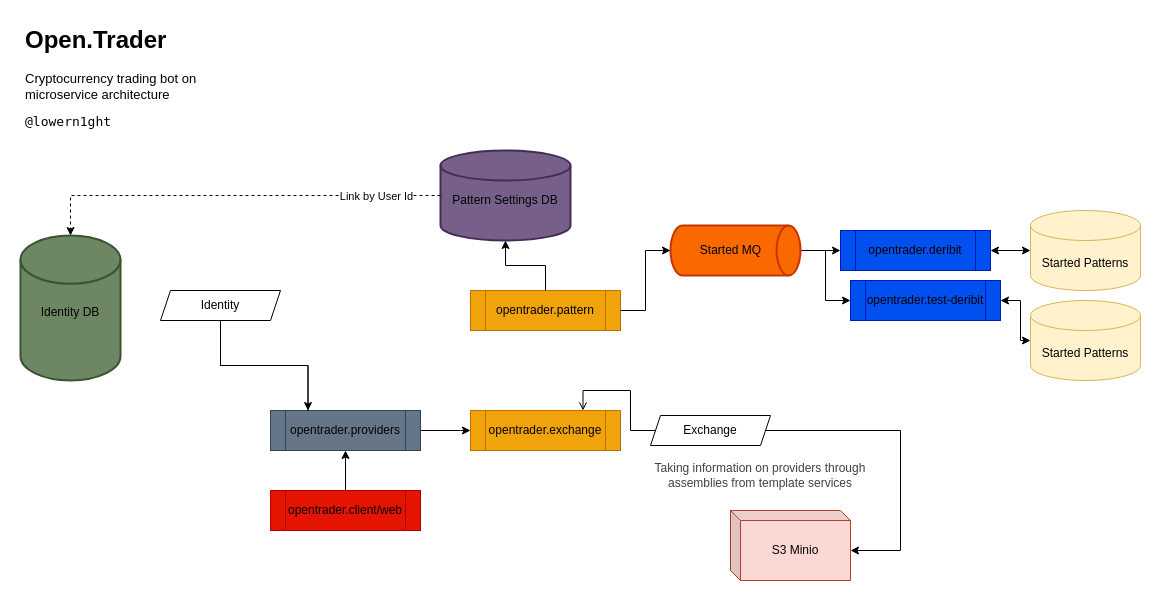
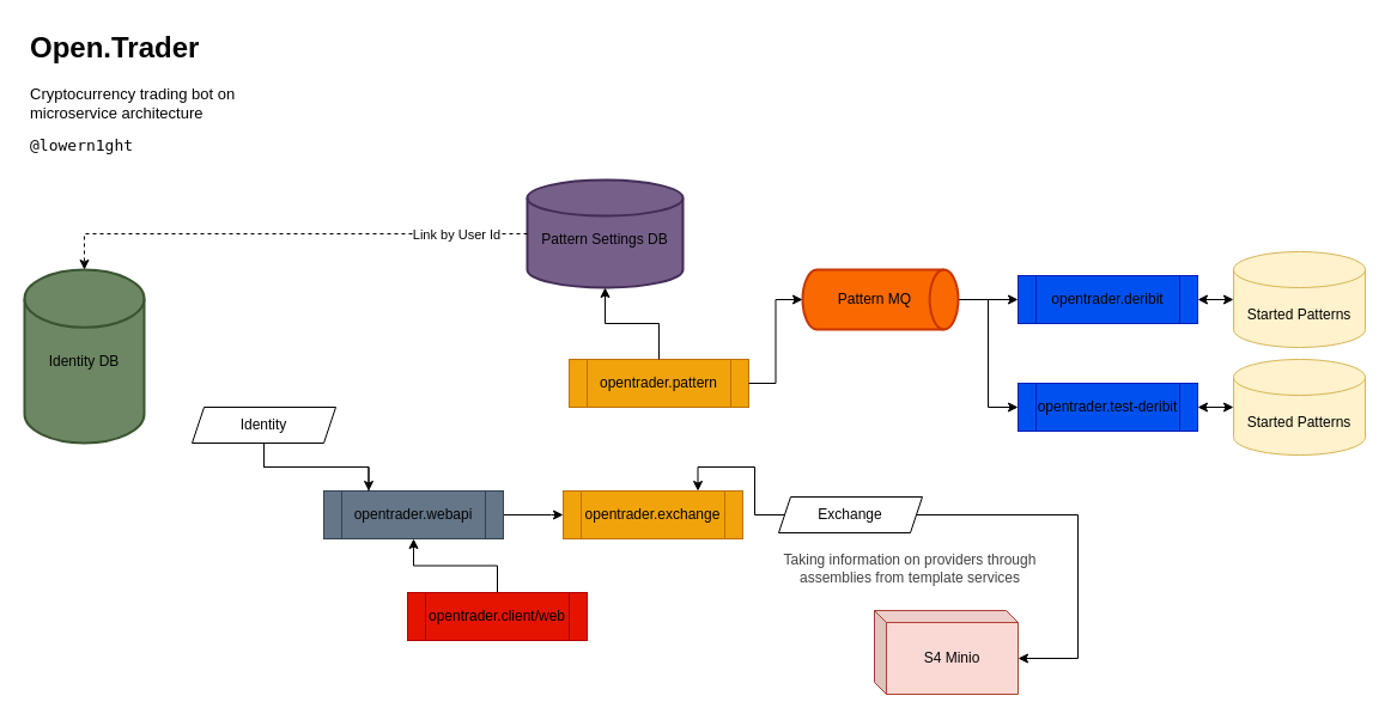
  <mxCell id="0" />
  <mxCell id="1" parent="0" />
  <mxCell id="2" style="edgeStyle=orthogonalEdgeStyle;rounded=0;orthogonalLoop=1;jettySize=auto;html=1;entryX=0.5;entryY=1;entryDx=0;entryDy=0;fontColor=#030303;" parent="1" source="3" target="5" edge="1"><mxGeometry relative="1" as="geometry" /></mxCell>
- <mxCell id="3" value="opentrader.client/web" style="shape=process;whiteSpace=wrap;html=1;backgroundOutline=1;fillColor=#e51400;strokeColor=#B20000;fontColor=#030303;" parent="1" vertex="1"><mxGeometry x="270" y="490" width="150" height="40" as="geometry" /></mxCell>
+ <mxCell id="3" value="opentrader.client/web" style="shape=process;whiteSpace=wrap;html=1;backgroundOutline=1;fillColor=#e51400;strokeColor=#B20000;fontColor=#030303;" parent="1" vertex="1"><mxGeometry x="340" y="495" width="150" height="40" as="geometry" /></mxCell>
  <mxCell id="4" style="edgeStyle=orthogonalEdgeStyle;rounded=0;orthogonalLoop=1;jettySize=auto;html=1;entryX=0;entryY=0.5;entryDx=0;entryDy=0;fontColor=#030303;" parent="1" target="11" edge="1"><mxGeometry relative="1" as="geometry"><mxPoint x="380" y="430" as="sourcePoint" /><Array as="points"><mxPoint x="460" y="430" /><mxPoint x="460" y="430" /></Array></mxGeometry></mxCell>
- <mxCell id="5" value="opentrader.providers" style="shape=process;whiteSpace=wrap;html=1;backgroundOutline=1;fillColor=#647687;strokeColor=#314354;fontColor=#030303;" parent="1" vertex="1"><mxGeometry x="270" y="410" width="150" height="40" as="geometry" /></mxCell>
+ <mxCell id="5" value="opentrader.webapi" style="shape=process;whiteSpace=wrap;html=1;backgroundOutline=1;fillColor=#647687;strokeColor=#314354;fontColor=#030303;" parent="1" vertex="1"><mxGeometry x="270" y="410" width="150" height="40" as="geometry" /></mxCell>
  <mxCell id="6" style="edgeStyle=orthogonalEdgeStyle;rounded=0;orthogonalLoop=1;jettySize=auto;html=1;entryX=0.25;entryY=0;entryDx=0;entryDy=0;fontColor=#030303;" parent="1" source="8" target="5" edge="1"><mxGeometry relative="1" as="geometry" /></mxCell>
  <mxCell id="7" style="edgeStyle=orthogonalEdgeStyle;rounded=0;orthogonalLoop=1;jettySize=auto;html=1;entryX=0.25;entryY=0;entryDx=0;entryDy=0;startArrow=none;startFill=0;endArrow=none;endFill=0;fontColor=#030303;" parent="1" source="8" target="5" edge="1"><mxGeometry relative="1" as="geometry" /></mxCell>
- <mxCell id="8" value="Identity" style="shape=parallelogram;perimeter=parallelogramPerimeter;whiteSpace=wrap;html=1;fixedSize=1;size=10;fontColor=#030303;" parent="1" vertex="1"><mxGeometry x="160" y="290" width="120" height="30" as="geometry" /></mxCell>
- <mxCell id="9" style="edgeStyle=orthogonalEdgeStyle;rounded=0;orthogonalLoop=1;jettySize=auto;html=1;entryX=0.75;entryY=0;entryDx=0;entryDy=0;fontColor=#030303;endArrow=open;" parent="1" source="10" target="11" edge="1"><mxGeometry relative="1" as="geometry" /></mxCell>
+ <mxCell id="8" value="Identity" style="shape=parallelogram;perimeter=parallelogramPerimeter;whiteSpace=wrap;html=1;fixedSize=1;size=10;fontColor=#030303;" parent="1" vertex="1"><mxGeometry x="160" y="340" width="120" height="30" as="geometry" /></mxCell>
+ <mxCell id="9" style="edgeStyle=orthogonalEdgeStyle;rounded=0;orthogonalLoop=1;jettySize=auto;html=1;entryX=0.75;entryY=0;entryDx=0;entryDy=0;fontColor=#030303;" parent="1" source="10" target="11" edge="1"><mxGeometry relative="1" as="geometry" /></mxCell>
  <mxCell id="10" value="Exchange" style="shape=parallelogram;perimeter=parallelogramPerimeter;whiteSpace=wrap;html=1;fixedSize=1;size=10;fontColor=#030303;" parent="1" vertex="1"><mxGeometry x="650" y="415" width="120" height="30" as="geometry" /></mxCell>
  <mxCell id="11" value="opentrader.exchange" style="shape=process;whiteSpace=wrap;html=1;backgroundOutline=1;fillColor=#f0a30a;strokeColor=#BD7000;fontColor=#030303;" parent="1" vertex="1"><mxGeometry x="470" y="410" width="150" height="40" as="geometry" /></mxCell>
- <mxCell id="12" value="opentrader.pattern" style="shape=process;whiteSpace=wrap;html=1;backgroundOutline=1;fillColor=#f0a30a;strokeColor=#BD7000;fontColor=#030303;" parent="1" vertex="1"><mxGeometry x="470" y="290" width="150" height="40" as="geometry" /></mxCell>
- <mxCell id="13" value="Identity DB" style="strokeWidth=2;html=1;shape=mxgraph.flowchart.database;whiteSpace=wrap;verticalAlign=middle;fillColor=#6d8764;fontColor=#030303;strokeColor=#3A5431;spacing=2;spacingTop=9;" parent="1" vertex="1"><mxGeometry x="20" y="235" width="100" height="145" as="geometry" /></mxCell>
+ <mxCell id="12" value="opentrader.pattern" style="shape=process;whiteSpace=wrap;html=1;backgroundOutline=1;fillColor=#f0a30a;strokeColor=#BD7000;fontColor=#030303;" parent="1" vertex="1"><mxGeometry x="475" y="300" width="150" height="40" as="geometry" /></mxCell>
+ <mxCell id="13" value="Identity DB" style="strokeWidth=2;html=1;shape=mxgraph.flowchart.database;whiteSpace=wrap;verticalAlign=middle;fillColor=#6d8764;fontColor=#030303;strokeColor=#3A5431;spacing=2;spacingTop=9;" parent="1" vertex="1"><mxGeometry x="20" y="225" width="100" height="145" as="geometry" /></mxCell>
  <mxCell id="14" value="Pattern Settings DB" style="strokeWidth=2;html=1;shape=mxgraph.flowchart.database;whiteSpace=wrap;verticalAlign=middle;fillColor=#76608a;fontColor=#030303;strokeColor=#432D57;spacing=2;spacingTop=9;" parent="1" vertex="1"><mxGeometry x="440" y="150" width="130" height="90" as="geometry" /></mxCell>
  <mxCell id="15" style="edgeStyle=orthogonalEdgeStyle;rounded=0;orthogonalLoop=1;jettySize=auto;html=1;entryX=0.5;entryY=1;entryDx=0;entryDy=0;entryPerimeter=0;fontColor=#030303;" parent="1" source="12" target="14" edge="1"><mxGeometry relative="1" as="geometry" /></mxCell>
  <mxCell id="16" style="edgeStyle=orthogonalEdgeStyle;rounded=0;orthogonalLoop=1;jettySize=auto;html=1;entryX=0;entryY=0.5;entryDx=0;entryDy=0;fontColor=#030303;" parent="1" source="18" target="21" edge="1"><mxGeometry relative="1" as="geometry" /></mxCell>
  <mxCell id="17" style="edgeStyle=orthogonalEdgeStyle;rounded=0;orthogonalLoop=1;jettySize=auto;html=1;entryX=0;entryY=0.5;entryDx=0;entryDy=0;fontColor=#030303;" parent="1" source="18" target="23" edge="1"><mxGeometry relative="1" as="geometry" /></mxCell>
- <mxCell id="18" value="Started MQ" style="strokeWidth=2;html=1;shape=mxgraph.flowchart.direct_data;whiteSpace=wrap;spacingRight=9;fillColor=#fa6800;fontColor=#030303;strokeColor=#C73500;" parent="1" vertex="1"><mxGeometry x="670" y="225" width="130" height="50" as="geometry" /></mxCell>
+ <mxCell id="18" value="Pattern MQ" style="strokeWidth=2;html=1;shape=mxgraph.flowchart.direct_data;whiteSpace=wrap;spacingRight=9;fillColor=#fa6800;fontColor=#030303;strokeColor=#C73500;" parent="1" vertex="1"><mxGeometry x="670" y="225" width="130" height="50" as="geometry" /></mxCell>
  <mxCell id="19" style="edgeStyle=orthogonalEdgeStyle;rounded=0;orthogonalLoop=1;jettySize=auto;html=1;entryX=0;entryY=0.5;entryDx=0;entryDy=0;entryPerimeter=0;fontColor=#030303;" parent="1" source="12" target="18" edge="1"><mxGeometry relative="1" as="geometry" /></mxCell>
  <mxCell id="20" style="edgeStyle=orthogonalEdgeStyle;rounded=0;orthogonalLoop=1;jettySize=auto;html=1;startArrow=classic;startFill=1;" edge="1" parent="1" source="21" target="30"><mxGeometry relative="1" as="geometry" /></mxCell>
- <mxCell id="21" value="opentrader.deribit" style="shape=process;whiteSpace=wrap;html=1;backgroundOutline=1;fillColor=#0050ef;strokeColor=#001DBC;fontColor=#030303;" parent="1" vertex="1"><mxGeometry x="840" y="230" width="150" height="40" as="geometry" /></mxCell>
+ <mxCell id="21" value="opentrader.deribit" style="shape=process;whiteSpace=wrap;html=1;backgroundOutline=1;fillColor=#0050ef;strokeColor=#001DBC;fontColor=#030303;" parent="1" vertex="1"><mxGeometry x="850" y="230" width="150" height="40" as="geometry" /></mxCell>
  <mxCell id="22" style="edgeStyle=orthogonalEdgeStyle;rounded=0;orthogonalLoop=1;jettySize=auto;html=1;startArrow=classic;startFill=1;" edge="1" parent="1" source="23" target="31"><mxGeometry relative="1" as="geometry" /></mxCell>
- <mxCell id="23" value="opentrader.test-deribit" style="shape=process;whiteSpace=wrap;html=1;backgroundOutline=1;fillColor=#0050ef;strokeColor=#001DBC;fontColor=#030303;" parent="1" vertex="1"><mxGeometry x="850" y="280" width="150" height="40" as="geometry" /></mxCell>
+ <mxCell id="23" value="opentrader.test-deribit" style="shape=process;whiteSpace=wrap;html=1;backgroundOutline=1;fillColor=#0050ef;strokeColor=#001DBC;fontColor=#030303;" parent="1" vertex="1"><mxGeometry x="850" y="320" width="150" height="40" as="geometry" /></mxCell>
  <mxCell id="24" value="" style="endArrow=classic;html=1;rounded=0;entryX=0.5;entryY=0;entryDx=0;entryDy=0;entryPerimeter=0;exitX=0;exitY=0.5;exitDx=0;exitDy=0;exitPerimeter=0;fontColor=#030303;dashed=1;" parent="1" source="14" target="13" edge="1"><mxGeometry relative="1" as="geometry"><mxPoint x="460" y="260" as="sourcePoint" /><mxPoint x="560" y="260" as="targetPoint" /><Array as="points"><mxPoint x="70" y="195" /></Array></mxGeometry></mxCell>
  <mxCell id="25" value="Link by User Id" style="edgeLabel;resizable=0;html=1;;align=center;verticalAlign=middle;fontColor=#030303;" parent="24" connectable="0" vertex="1"><mxGeometry relative="1" as="geometry"><mxPoint x="140" as="offset" /></mxGeometry></mxCell>
  <mxCell id="26" value="Taking information on providers through assemblies from template services" style="text;html=1;align=center;verticalAlign=middle;whiteSpace=wrap;rounded=0;textOpacity=75;fontColor=#030303;" parent="1" vertex="1"><mxGeometry x="650" y="460" width="220" height="30" as="geometry" /></mxCell>
  <mxCell id="27" value="&lt;h1&gt;Open.Trader&lt;/h1&gt;&lt;p&gt;&lt;font style=&quot;font-size: 13px;&quot;&gt;Cryptocurrency trading bot on microservice architecture&lt;/font&gt;&lt;br&gt;&lt;/p&gt;&lt;pre&gt;&lt;span style=&quot;font-size: 13px;&quot;&gt;@lowern1ght&lt;/span&gt;&lt;/pre&gt;" style="text;html=1;spacing=5;spacingTop=-20;whiteSpace=wrap;overflow=hidden;rounded=0;fontColor=#030303;" parent="1" vertex="1"><mxGeometry x="20" y="20" width="190" height="110" as="geometry" /></mxCell>
- <mxCell id="28" value="&lt;font&gt;S3 Minio&lt;/font&gt;" style="shape=cube;whiteSpace=wrap;html=1;boundedLbl=1;backgroundOutline=1;darkOpacity=0.05;darkOpacity2=0.1;fillColor=#fad9d5;strokeColor=#ae4132;size=10;fontColor=#030303;" parent="1" vertex="1"><mxGeometry x="730" y="510" width="120" height="70" as="geometry" /></mxCell>
+ <mxCell id="28" value="&lt;font&gt;S4 Minio&lt;/font&gt;" style="shape=cube;whiteSpace=wrap;html=1;boundedLbl=1;backgroundOutline=1;darkOpacity=0.05;darkOpacity2=0.1;fillColor=#fad9d5;strokeColor=#ae4132;size=10;fontColor=#030303;" parent="1" vertex="1"><mxGeometry x="730" y="510" width="120" height="70" as="geometry" /></mxCell>
  <mxCell id="29" style="edgeStyle=orthogonalEdgeStyle;rounded=0;orthogonalLoop=1;jettySize=auto;html=1;fontColor=#030303;" parent="1" source="10" edge="1"><mxGeometry relative="1" as="geometry"><mxPoint x="850" y="550" as="targetPoint" /><Array as="points"><mxPoint x="900" y="430" /><mxPoint x="900" y="550" /><mxPoint x="850" y="550" /></Array></mxGeometry></mxCell>
  <mxCell id="30" value="Started Patterns" style="shape=cylinder3;whiteSpace=wrap;html=1;boundedLbl=1;backgroundOutline=1;size=15;fillColor=#fff2cc;strokeColor=#d6b656;" vertex="1" parent="1"><mxGeometry x="1030" y="210" width="110" height="80" as="geometry" /></mxCell>
  <mxCell id="31" value="Started Patterns" style="shape=cylinder3;whiteSpace=wrap;html=1;boundedLbl=1;backgroundOutline=1;size=15;fillColor=#fff2cc;strokeColor=#d6b656;" vertex="1" parent="1"><mxGeometry x="1030" y="300" width="110" height="80" as="geometry" /></mxCell>
